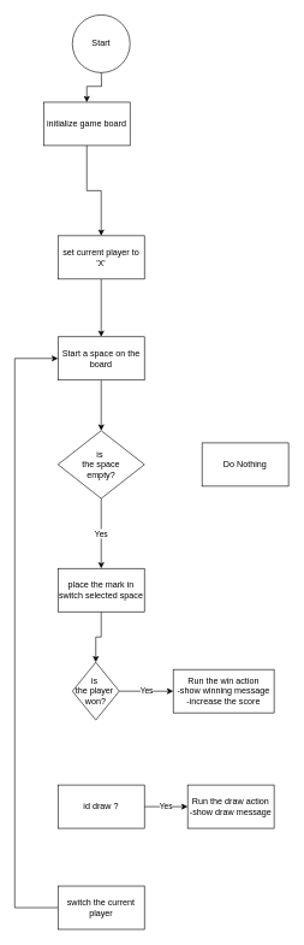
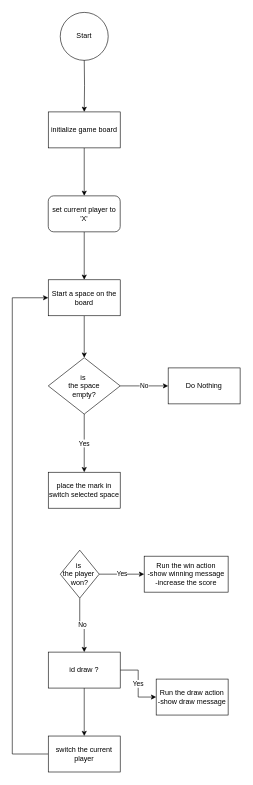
  <mxCell id="0" />
  <mxCell id="1" parent="0" />
  <mxCell id="2" value="" style="edgeStyle=orthogonalEdgeStyle;rounded=0;orthogonalLoop=1;jettySize=auto;html=1;" parent="1" target="4" edge="1"><mxGeometry relative="1" as="geometry"><mxPoint x="140" y="96" as="sourcePoint" /></mxGeometry></mxCell>
  <mxCell id="3" value="" style="edgeStyle=orthogonalEdgeStyle;rounded=0;orthogonalLoop=1;jettySize=auto;html=1;" parent="1" source="4" target="7" edge="1"><mxGeometry relative="1" as="geometry" /></mxCell>
- <mxCell id="4" value="initialize game board" style="whiteSpace=wrap;html=1;" parent="1" vertex="1"><mxGeometry x="60" y="141" width="120" height="60" as="geometry" /></mxCell>
+ <mxCell id="4" value="initialize game board" style="whiteSpace=wrap;html=1;" parent="1" vertex="1"><mxGeometry x="80" y="186" width="120" height="60" as="geometry" /></mxCell>
  <mxCell id="5" value="Start" style="ellipse;whiteSpace=wrap;html=1;aspect=fixed;" parent="1" vertex="1"><mxGeometry x="100" y="20" width="80" height="80" as="geometry" /></mxCell>
  <mxCell id="6" value="" style="edgeStyle=orthogonalEdgeStyle;rounded=0;orthogonalLoop=1;jettySize=auto;html=1;" parent="1" source="7" target="9" edge="1"><mxGeometry relative="1" as="geometry" /></mxCell>
- <mxCell id="7" value="set current player to 'X'" style="whiteSpace=wrap;html=1;" parent="1" vertex="1"><mxGeometry x="80" y="326" width="120" height="60" as="geometry" /></mxCell>
+ <mxCell id="7" value="set current player to 'X'" style="whiteSpace=wrap;html=1;rounded=1;" parent="1" vertex="1"><mxGeometry x="80" y="326" width="120" height="60" as="geometry" /></mxCell>
  <mxCell id="8" value="" style="edgeStyle=orthogonalEdgeStyle;rounded=0;orthogonalLoop=1;jettySize=auto;html=1;" parent="1" source="9" target="12" edge="1"><mxGeometry relative="1" as="geometry" /></mxCell>
  <mxCell id="9" value="Start a space on the board" style="whiteSpace=wrap;html=1;" parent="1" vertex="1"><mxGeometry x="80" y="466" width="120" height="60" as="geometry" /></mxCell>
+ <mxCell id="10" value="No" style="edgeStyle=orthogonalEdgeStyle;rounded=0;orthogonalLoop=1;jettySize=auto;html=1;" parent="1" source="12" target="13" edge="1"><mxGeometry relative="1" as="geometry" /></mxCell>
  <mxCell id="11" value="Yes" style="edgeStyle=orthogonalEdgeStyle;rounded=0;orthogonalLoop=1;jettySize=auto;html=1;" parent="1" source="12" target="15" edge="1"><mxGeometry relative="1" as="geometry" /></mxCell>
  <mxCell id="12" value="is&amp;nbsp;&lt;div data--h-bstatus=&quot;0OBSERVED&quot;&gt;the space&lt;/div&gt;&lt;div data--h-bstatus=&quot;0OBSERVED&quot;&gt;empty?&lt;/div&gt;" style="rhombus;whiteSpace=wrap;html=1;" parent="1" vertex="1"><mxGeometry x="80" y="596" width="120" height="94" as="geometry" /></mxCell>
  <mxCell id="13" value="Do Nothing" style="whiteSpace=wrap;html=1;" parent="1" vertex="1"><mxGeometry x="280" y="613" width="120" height="60" as="geometry" /></mxCell>
- <mxCell id="14" value="" style="edgeStyle=orthogonalEdgeStyle;rounded=0;orthogonalLoop=1;jettySize=auto;html=1;" parent="1" source="15" target="22" edge="1"><mxGeometry relative="1" as="geometry" /></mxCell>
  <mxCell id="15" value="place the mark in switch selected space" style="whiteSpace=wrap;html=1;" parent="1" vertex="1"><mxGeometry x="80" y="787" width="120" height="60" as="geometry" /></mxCell>
  <mxCell id="16" value="Yes" style="edgeStyle=orthogonalEdgeStyle;rounded=0;orthogonalLoop=1;jettySize=auto;html=1;" parent="1" source="22" target="18" edge="1"><mxGeometry relative="1" as="geometry" /></mxCell>
+ <mxCell id="17" value="No" style="edgeStyle=orthogonalEdgeStyle;rounded=0;orthogonalLoop=1;jettySize=auto;html=1;" parent="1" source="22" target="21" edge="1"><mxGeometry relative="1" as="geometry" /></mxCell>
  <mxCell id="18" value="Run the win action&lt;div data--h-bstatus=&quot;0OBSERVED&quot;&gt;-show winning message&lt;/div&gt;&lt;div data--h-bstatus=&quot;0OBSERVED&quot;&gt;-increase the score&lt;/div&gt;" style="whiteSpace=wrap;html=1;" parent="1" vertex="1"><mxGeometry x="240" y="927" width="140" height="60" as="geometry" /></mxCell>
  <mxCell id="19" value="Yes" style="edgeStyle=orthogonalEdgeStyle;rounded=0;orthogonalLoop=1;jettySize=auto;html=1;" parent="1" source="21" target="25" edge="1"><mxGeometry relative="1" as="geometry"><mxPoint x="280" y="1117" as="targetPoint" /></mxGeometry></mxCell>
+ <mxCell id="20" value="" style="edgeStyle=orthogonalEdgeStyle;rounded=0;orthogonalLoop=1;jettySize=auto;html=1;" parent="1" source="21" target="24" edge="1"><mxGeometry relative="1" as="geometry" /></mxCell>
  <mxCell id="21" value="id draw ?" style="whiteSpace=wrap;html=1;" parent="1" vertex="1"><mxGeometry x="80" y="1087" width="120" height="60" as="geometry" /></mxCell>
  <mxCell id="22" value="is&amp;nbsp;&lt;div data--h-bstatus=&quot;0OBSERVED&quot;&gt;the player&amp;nbsp;&lt;/div&gt;&lt;div data--h-bstatus=&quot;0OBSERVED&quot;&gt;won?&lt;/div&gt;" style="rhombus;whiteSpace=wrap;html=1;" parent="1" vertex="1"><mxGeometry x="100" y="917" width="65" height="80" as="geometry" /></mxCell>
  <mxCell id="23" style="edgeStyle=orthogonalEdgeStyle;rounded=0;orthogonalLoop=1;jettySize=auto;html=1;entryX=0;entryY=0.5;entryDx=0;entryDy=0;" parent="1" edge="1"><mxGeometry relative="1" as="geometry"><mxPoint x="80" y="1257" as="sourcePoint" /><mxPoint x="80" y="496" as="targetPoint" /><Array as="points"><mxPoint x="20" y="1257" /><mxPoint x="20" y="496" /></Array></mxGeometry></mxCell>
  <mxCell id="24" value="switch the current player" style="whiteSpace=wrap;html=1;" parent="1" vertex="1"><mxGeometry x="80" y="1227" width="120" height="60" as="geometry" /></mxCell>
- <mxCell id="25" value="Run the draw action&lt;div data--h-bstatus=&quot;0OBSERVED&quot;&gt;-show draw message&lt;/div&gt;" style="rounded=0;whiteSpace=wrap;html=1;" parent="1" vertex="1"><mxGeometry x="260" y="1087" width="120" height="60" as="geometry" /></mxCell>
+ <mxCell id="25" value="Run the draw action&lt;div data--h-bstatus=&quot;0OBSERVED&quot;&gt;-show draw message&lt;/div&gt;" style="rounded=0;whiteSpace=wrap;html=1;" parent="1" vertex="1"><mxGeometry x="260" y="1132" width="120" height="60" as="geometry" /></mxCell>
